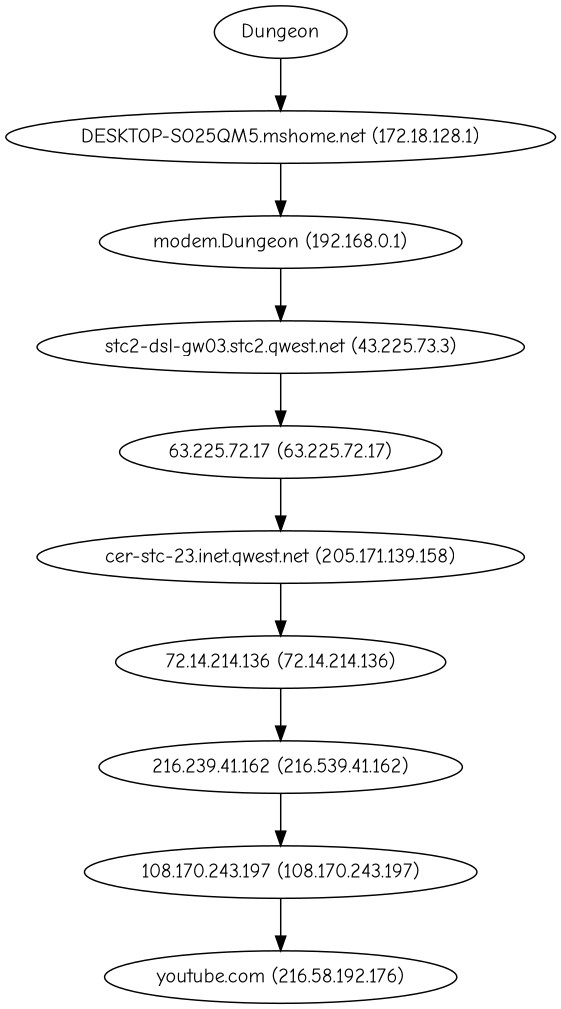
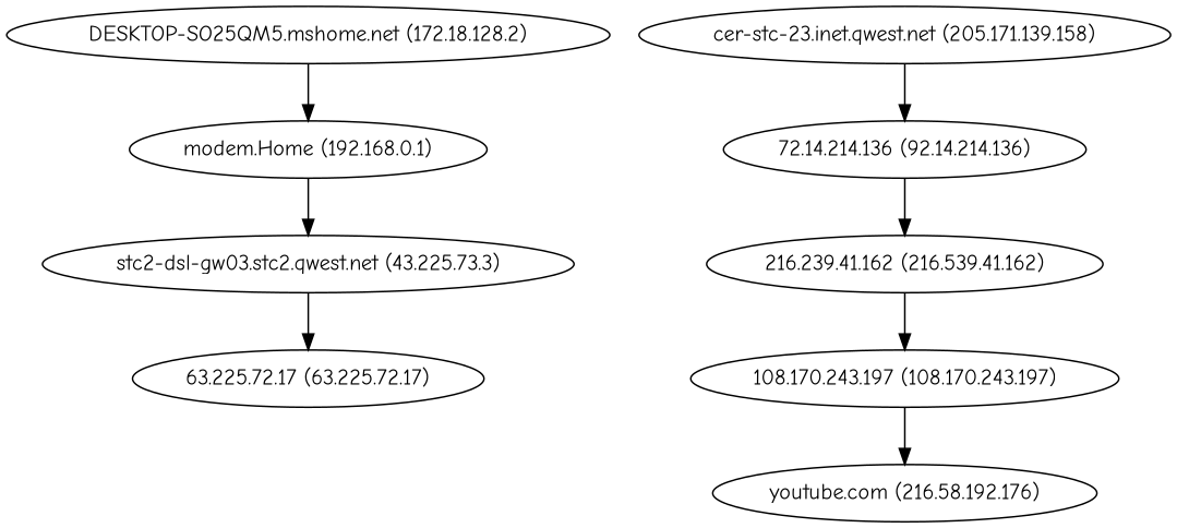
  digraph {
    fontname="Comic Neue"
    node [fontname="Comic Neue"]
    edge [fontname="Comic Neue"]
-   Dungeon
-   "DESKTOP-SO25QM5.mshome.net (172.18.128.1)"
-   "modem.Home (192.168.0.1)" [label="modem.Dungeon (192.168.0.1)"]
+   "DESKTOP-SO25QM5.mshome.net (172.18.128.1)" [label="DESKTOP-SO25QM5.mshome.net (172.18.128.2)"]
+   "modem.Home (192.168.0.1)"
    n4 [label="stc2-dsl-gw03.stc2.qwest.net (43.225.73.3)"]
    "63.225.72.17 (63.225.72.17)"
    n6 [label="cer-stc-23.inet.qwest.net (205.171.139.158)"]
-   "72.14.214.136 (72.14.214.136)"
+   "72.14.214.136 (72.14.214.136)" [label="72.14.214.136 (92.14.214.136)"]
    n8 [label="216.239.41.162 (216.539.41.162)"]
    "108.170.243.197 (108.170.243.197)"
    n10 [label="youtube.com (216.58.192.176)"]
-   Dungeon -> "DESKTOP-SO25QM5.mshome.net (172.18.128.1)"
    "DESKTOP-SO25QM5.mshome.net (172.18.128.1)" -> "modem.Home (192.168.0.1)"
    "modem.Home (192.168.0.1)" -> n4
    n4 -> "63.225.72.17 (63.225.72.17)"
-   "63.225.72.17 (63.225.72.17)" -> n6
    n6 -> "72.14.214.136 (72.14.214.136)"
    "72.14.214.136 (72.14.214.136)" -> n8
    n8 -> "108.170.243.197 (108.170.243.197)"
    "108.170.243.197 (108.170.243.197)" -> n10
  }
